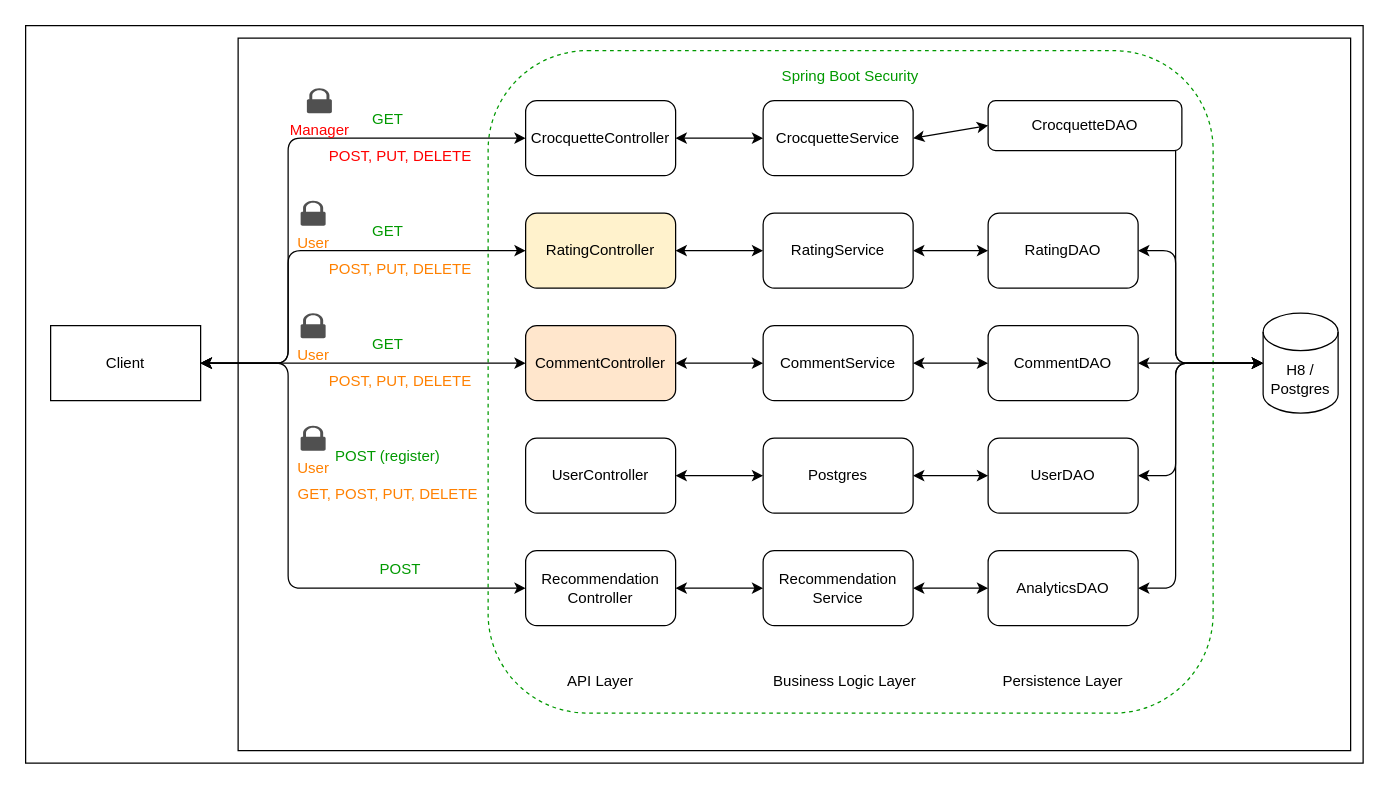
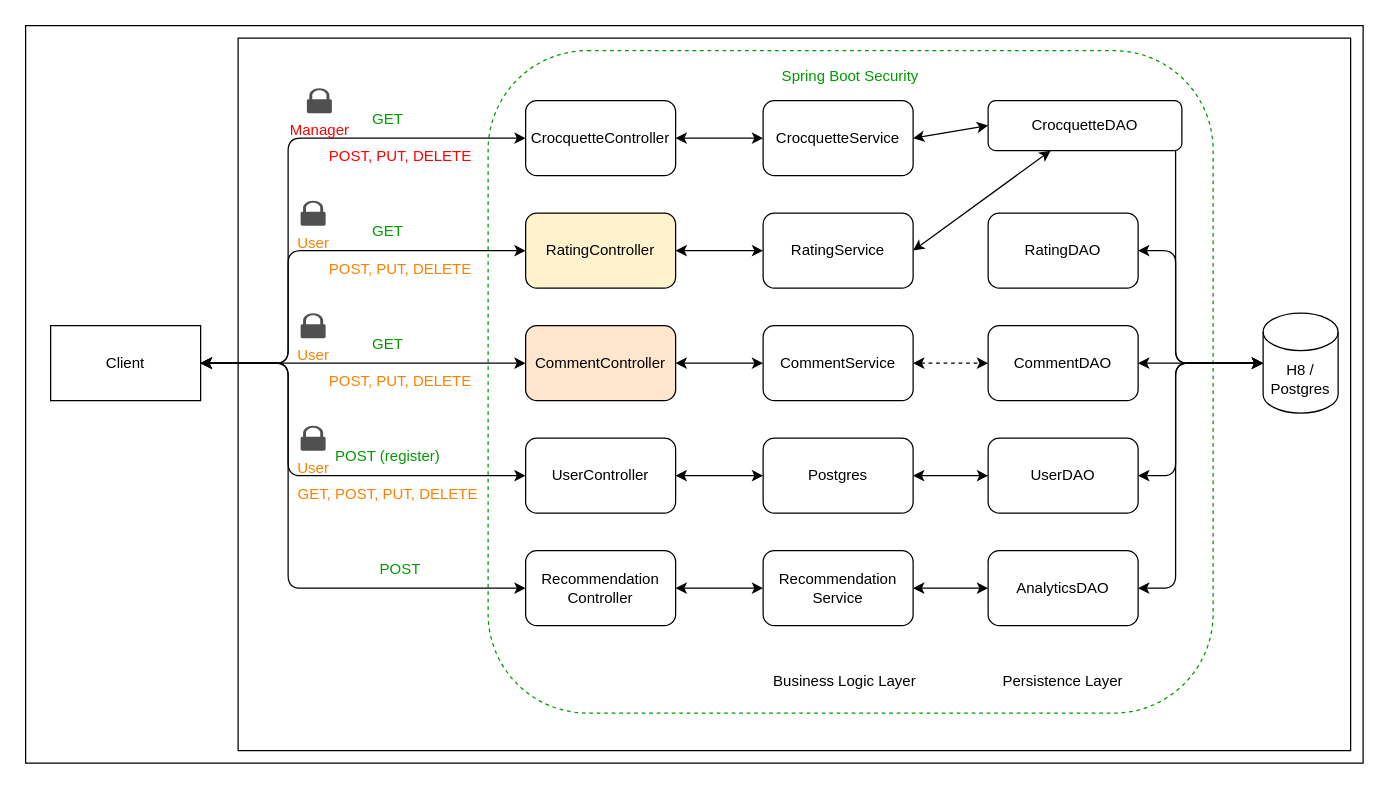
  <mxCell id="0" />
  <mxCell id="1" parent="0" />
  <mxCell id="2" value="" style="rounded=0;whiteSpace=wrap;html=1;fillColor=default;" parent="1" vertex="1"><mxGeometry x="20" y="20" width="1070" height="590" as="geometry" /></mxCell>
  <mxCell id="3" value="" style="rounded=0;whiteSpace=wrap;html=1;fillColor=none;" parent="1" vertex="1"><mxGeometry x="190" y="30" width="890" height="570" as="geometry" /></mxCell>
  <mxCell id="4" value="&lt;font color=&quot;#009900&quot;&gt;Spring Boot Security&lt;br&gt;&lt;br&gt;&lt;br&gt;&lt;br&gt;&lt;br&gt;&lt;br&gt;&lt;br&gt;&lt;br&gt;&lt;br&gt;&lt;br&gt;&lt;br&gt;&lt;br&gt;&lt;br&gt;&lt;br&gt;&lt;br&gt;&lt;br&gt;&lt;br&gt;&lt;br&gt;&lt;br&gt;&lt;br&gt;&lt;br&gt;&lt;br&gt;&lt;br&gt;&lt;br&gt;&lt;br&gt;&lt;br&gt;&lt;br&gt;&lt;br&gt;&lt;br&gt;&lt;br&gt;&lt;br&gt;&lt;br&gt;&lt;br&gt;&lt;br&gt;&lt;br&gt;&lt;/font&gt;" style="rounded=1;whiteSpace=wrap;html=1;dashed=1;fillColor=none;fontColor=#ffffff;strokeColor=#009900;" parent="1" vertex="1"><mxGeometry x="390" y="40" width="580" height="530" as="geometry" /></mxCell>
  <mxCell id="5" style="edgeStyle=none;html=1;exitX=1;exitY=0.5;exitDx=0;exitDy=0;startArrow=classic;startFill=1;" parent="1" source="6" target="8" edge="1"><mxGeometry relative="1" as="geometry" /></mxCell>
  <mxCell id="6" value="CrocquetteController" style="rounded=1;whiteSpace=wrap;html=1;" parent="1" vertex="1"><mxGeometry x="420" y="80" width="120" height="60" as="geometry" /></mxCell>
  <mxCell id="7" style="edgeStyle=none;html=1;exitX=1;exitY=0.5;exitDx=0;exitDy=0;entryX=0;entryY=0.5;entryDx=0;entryDy=0;startArrow=classic;startFill=1;" parent="1" source="8" target="10" edge="1"><mxGeometry relative="1" as="geometry" /></mxCell>
  <mxCell id="8" value="CrocquetteService" style="rounded=1;whiteSpace=wrap;html=1;" parent="1" vertex="1"><mxGeometry x="610" y="80" width="120" height="60" as="geometry" /></mxCell>
  <mxCell id="9" style="edgeStyle=none;html=1;exitX=1;exitY=0.5;exitDx=0;exitDy=0;entryX=0;entryY=0.5;entryDx=0;entryDy=0;entryPerimeter=0;startArrow=classic;startFill=1;" parent="1" source="10" target="13" edge="1"><mxGeometry relative="1" as="geometry"><Array as="points"><mxPoint x="940" y="110" /><mxPoint x="940" y="290" /></Array></mxGeometry></mxCell>
  <mxCell id="10" value="CrocquetteDAO" style="rounded=1;whiteSpace=wrap;html=1;" parent="1" vertex="1"><mxGeometry x="790" y="80" width="155" height="40" as="geometry" /></mxCell>
  <mxCell id="11" style="edgeStyle=none;html=1;exitX=1;exitY=0.5;exitDx=0;exitDy=0;entryX=0;entryY=0.5;entryDx=0;entryDy=0;startArrow=classic;startFill=1;" parent="1" source="12" target="6" edge="1"><mxGeometry relative="1" as="geometry"><Array as="points"><mxPoint x="230" y="290" /><mxPoint x="230" y="110" /></Array></mxGeometry></mxCell>
  <mxCell id="12" value="Client" style="rounded=0;whiteSpace=wrap;html=1;" parent="1" vertex="1"><mxGeometry x="40" y="260" width="120" height="60" as="geometry" /></mxCell>
  <mxCell id="13" value="H8 / Postgres" style="shape=cylinder3;whiteSpace=wrap;html=1;boundedLbl=1;backgroundOutline=1;size=15;rounded=1;" parent="1" vertex="1"><mxGeometry x="1010" y="250" width="60" height="80" as="geometry" /></mxCell>
  <mxCell id="14" style="edgeStyle=none;html=1;exitX=1;exitY=0.5;exitDx=0;exitDy=0;entryX=0;entryY=0.5;entryDx=0;entryDy=0;startArrow=classic;startFill=1;" parent="1" source="16" target="18" edge="1"><mxGeometry relative="1" as="geometry" /></mxCell>
  <mxCell id="15" style="edgeStyle=none;html=1;exitX=0;exitY=0.5;exitDx=0;exitDy=0;startArrow=classic;startFill=1;entryX=1;entryY=0.5;entryDx=0;entryDy=0;" parent="1" source="16" target="12" edge="1"><mxGeometry relative="1" as="geometry"><mxPoint y="290" as="targetPoint" x="250" /></mxGeometry></mxCell>
  <mxCell id="16" value="CommentController" style="rounded=1;whiteSpace=wrap;html=1;fillColor=#ffe6cc;" parent="1" vertex="1"><mxGeometry x="420" y="260" width="120" height="60" as="geometry" /></mxCell>
- <mxCell id="17" style="edgeStyle=none;html=1;exitX=1;exitY=0.5;exitDx=0;exitDy=0;entryX=0;entryY=0.5;entryDx=0;entryDy=0;startArrow=classic;startFill=1;" parent="1" source="18" target="20" edge="1"><mxGeometry relative="1" as="geometry" /></mxCell>
+ <mxCell id="17" style="edgeStyle=none;html=1;exitX=1;exitY=0.5;exitDx=0;exitDy=0;entryX=0;entryY=0.5;entryDx=0;entryDy=0;startArrow=classic;startFill=1;dashed=1;" parent="1" source="18" target="20" edge="1"><mxGeometry relative="1" as="geometry" /></mxCell>
  <mxCell id="18" value="CommentService" style="rounded=1;whiteSpace=wrap;html=1;" parent="1" vertex="1"><mxGeometry x="610" y="260" width="120" height="60" as="geometry" /></mxCell>
  <mxCell id="19" style="edgeStyle=none;html=1;exitX=1;exitY=0.5;exitDx=0;exitDy=0;startArrow=classic;startFill=1;" parent="1" source="20" edge="1"><mxGeometry relative="1" as="geometry"><mxPoint x="1010" y="290" as="targetPoint" /></mxGeometry></mxCell>
  <mxCell id="20" value="CommentDAO" style="rounded=1;whiteSpace=wrap;html=1;" parent="1" vertex="1"><mxGeometry x="790" y="260" width="120" height="60" as="geometry" /></mxCell>
  <mxCell id="21" style="edgeStyle=none;html=1;exitX=1;exitY=0.5;exitDx=0;exitDy=0;entryX=0;entryY=0.5;entryDx=0;entryDy=0;startArrow=classic;startFill=1;" parent="1" source="23" target="25" edge="1"><mxGeometry relative="1" as="geometry" /></mxCell>
  <mxCell id="22" style="edgeStyle=none;html=1;exitX=0;exitY=0.5;exitDx=0;exitDy=0;startArrow=classic;startFill=1;" parent="1" source="23" edge="1"><mxGeometry relative="1" as="geometry"><mxPoint x="160" y="290" as="targetPoint" /><Array as="points"><mxPoint x="230" y="200" /><mxPoint x="230" y="290" /></Array></mxGeometry></mxCell>
  <mxCell id="23" value="RatingController" style="rounded=1;whiteSpace=wrap;html=1;fillColor=#fff2cc;" parent="1" vertex="1"><mxGeometry x="420" y="170" width="120" height="60" as="geometry" /></mxCell>
- <mxCell id="24" style="edgeStyle=none;html=1;exitX=1;exitY=0.5;exitDx=0;exitDy=0;entryX=0;entryY=0.5;entryDx=0;entryDy=0;startArrow=classic;startFill=1;" parent="1" source="25" target="27" edge="1"><mxGeometry relative="1" as="geometry" /></mxCell>
+ <mxCell id="24" style="edgeStyle=none;html=1;exitX=1;exitY=0.5;exitDx=0;exitDy=0;startArrow=classic;startFill=1;" parent="1" source="25" target="10" edge="1"><mxGeometry relative="1" as="geometry" /></mxCell>
  <mxCell id="25" value="RatingService" style="rounded=1;whiteSpace=wrap;html=1;" parent="1" vertex="1"><mxGeometry x="610" y="170" width="120" height="60" as="geometry" /></mxCell>
  <mxCell id="26" style="edgeStyle=none;html=1;exitX=1;exitY=0.5;exitDx=0;exitDy=0;startArrow=classic;startFill=1;" parent="1" source="27" edge="1"><mxGeometry relative="1" as="geometry"><mxPoint x="1010" y="290" as="targetPoint" /><Array as="points"><mxPoint x="940" y="200" /><mxPoint x="940" y="290" /></Array></mxGeometry></mxCell>
  <mxCell id="27" value="RatingDAO" style="rounded=1;whiteSpace=wrap;html=1;" parent="1" vertex="1"><mxGeometry x="790" y="170" width="120" height="60" as="geometry" /></mxCell>
  <mxCell id="28" style="edgeStyle=none;html=1;exitX=1;exitY=0.5;exitDx=0;exitDy=0;startArrow=classic;startFill=1;" parent="1" source="30" target="32" edge="1"><mxGeometry relative="1" as="geometry" /></mxCell>
+ <mxCell id="29" style="edgeStyle=none;html=1;exitX=0;exitY=0.5;exitDx=0;exitDy=0;startArrow=classic;startFill=1;entryX=1;entryY=0.5;entryDx=0;entryDy=0;" parent="1" source="30" target="12" edge="1"><mxGeometry relative="1" as="geometry"><mxPoint y="290" as="targetPoint" x="250" /><Array as="points"><mxPoint x="230" y="380" /><mxPoint x="230" y="290" /></Array></mxGeometry></mxCell>
  <mxCell id="30" value="UserController" style="rounded=1;whiteSpace=wrap;html=1;" parent="1" vertex="1"><mxGeometry x="420" y="350" width="120" height="60" as="geometry" /></mxCell>
  <mxCell id="31" style="edgeStyle=none;html=1;exitX=1;exitY=0.5;exitDx=0;exitDy=0;entryX=0;entryY=0.5;entryDx=0;entryDy=0;startArrow=classic;startFill=1;" parent="1" source="32" target="34" edge="1"><mxGeometry relative="1" as="geometry" /></mxCell>
  <mxCell id="32" value="Postgres" style="rounded=1;whiteSpace=wrap;html=1;" parent="1" vertex="1"><mxGeometry x="610" y="350" width="120" height="60" as="geometry" /></mxCell>
  <mxCell id="33" style="edgeStyle=none;html=1;exitX=1;exitY=0.5;exitDx=0;exitDy=0;startArrow=classic;startFill=1;" parent="1" source="34" edge="1"><mxGeometry relative="1" as="geometry"><mxPoint x="1010" y="290" as="targetPoint" /><Array as="points"><mxPoint x="940" y="380" /><mxPoint x="940" y="290" /></Array></mxGeometry></mxCell>
  <mxCell id="34" value="UserDAO" style="rounded=1;whiteSpace=wrap;html=1;" parent="1" vertex="1"><mxGeometry x="790" y="350" width="120" height="60" as="geometry" /></mxCell>
  <mxCell id="35" style="edgeStyle=none;html=1;exitX=1;exitY=0.5;exitDx=0;exitDy=0;entryX=0;entryY=0.5;entryDx=0;entryDy=0;startArrow=classic;startFill=1;" parent="1" source="37" target="39" edge="1"><mxGeometry relative="1" as="geometry" /></mxCell>
  <mxCell id="36" style="edgeStyle=none;html=1;exitX=0;exitY=0.5;exitDx=0;exitDy=0;startArrow=classic;startFill=1;entryX=1;entryY=0.5;entryDx=0;entryDy=0;" parent="1" source="37" target="12" edge="1"><mxGeometry relative="1" as="geometry"><mxPoint y="290" as="targetPoint" x="250" /><Array as="points"><mxPoint x="230" y="470" /><mxPoint x="230" y="290" /></Array></mxGeometry></mxCell>
  <mxCell id="37" value="Recommendation&lt;br&gt;Controller" style="rounded=1;whiteSpace=wrap;html=1;" parent="1" vertex="1"><mxGeometry x="420" y="440" width="120" height="60" as="geometry" /></mxCell>
  <mxCell id="38" style="edgeStyle=none;html=1;exitX=1;exitY=0.5;exitDx=0;exitDy=0;entryX=0;entryY=0.5;entryDx=0;entryDy=0;startArrow=classic;startFill=1;" parent="1" source="39" target="41" edge="1"><mxGeometry relative="1" as="geometry" /></mxCell>
  <mxCell id="39" value="Recommendation&lt;br&gt;Service" style="rounded=1;whiteSpace=wrap;html=1;" parent="1" vertex="1"><mxGeometry x="610" y="440" width="120" height="60" as="geometry" /></mxCell>
  <mxCell id="40" style="edgeStyle=none;html=1;exitX=1;exitY=0.5;exitDx=0;exitDy=0;startArrow=classic;startFill=1;" parent="1" source="41" edge="1"><mxGeometry relative="1" as="geometry"><mxPoint x="1010" y="290" as="targetPoint" /><Array as="points"><mxPoint x="940" y="470" /><mxPoint x="940" y="290" /></Array></mxGeometry></mxCell>
  <mxCell id="41" value="AnalyticsDAO" style="rounded=1;whiteSpace=wrap;html=1;" parent="1" vertex="1"><mxGeometry x="790" y="440" width="120" height="60" as="geometry" /></mxCell>
- <mxCell id="42" value="API Layer" style="text;strokeColor=none;align=center;fillColor=none;html=1;verticalAlign=middle;whiteSpace=wrap;rounded=0;" parent="1" vertex="1"><mxGeometry x="450" y="530" width="60" height="30" as="geometry" /></mxCell>
  <mxCell id="43" value="Business Logic Layer" style="text;strokeColor=none;align=center;fillColor=none;html=1;verticalAlign=middle;whiteSpace=wrap;rounded=0;" parent="1" vertex="1"><mxGeometry x="617" y="530" width="117" height="30" as="geometry" /></mxCell>
  <mxCell id="44" value="Persistence Layer" style="text;strokeColor=none;align=center;fillColor=none;html=1;verticalAlign=middle;whiteSpace=wrap;rounded=0;" parent="1" vertex="1"><mxGeometry x="800" y="530" width="100" height="30" as="geometry" /></mxCell>
  <mxCell id="45" value="&lt;font color=&quot;#009900&quot;&gt;GET&lt;/font&gt;" style="text;strokeColor=none;align=center;fillColor=none;html=1;verticalAlign=middle;whiteSpace=wrap;rounded=0;" parent="1" vertex="1"><mxGeometry x="280" y="80" width="60" height="30" as="geometry" /></mxCell>
  <mxCell id="46" value="&lt;font color=&quot;#009900&quot;&gt;GET&lt;/font&gt;" style="text;strokeColor=none;align=center;fillColor=none;html=1;verticalAlign=middle;whiteSpace=wrap;rounded=0;" parent="1" vertex="1"><mxGeometry x="280" y="170" width="60" height="30" as="geometry" /></mxCell>
  <mxCell id="47" value="&lt;font color=&quot;#009900&quot;&gt;GET&lt;/font&gt;" style="text;strokeColor=none;align=center;fillColor=none;html=1;verticalAlign=middle;whiteSpace=wrap;rounded=0;" parent="1" vertex="1"><mxGeometry x="280" y="260" width="60" height="30" as="geometry" /></mxCell>
  <mxCell id="48" value="&lt;font color=&quot;#009900&quot;&gt;POST&lt;/font&gt;" style="text;strokeColor=none;align=center;fillColor=none;html=1;verticalAlign=middle;whiteSpace=wrap;rounded=0;" parent="1" vertex="1"><mxGeometry x="290" y="440" width="60" height="30" as="geometry" /></mxCell>
  <mxCell id="49" value="&lt;font color=&quot;#ff0000&quot;&gt;POST, PUT, DELETE&lt;/font&gt;" style="text;strokeColor=none;align=center;fillColor=none;html=1;verticalAlign=middle;whiteSpace=wrap;rounded=0;" parent="1" vertex="1"><mxGeometry y="110" width="140" height="30" as="geometry" x="250" /></mxCell>
  <mxCell id="50" value="&lt;font color=&quot;#ff8000&quot;&gt;POST, PUT, DELETE&lt;/font&gt;" style="text;strokeColor=none;align=center;fillColor=none;html=1;verticalAlign=middle;whiteSpace=wrap;rounded=0;" parent="1" vertex="1"><mxGeometry y="200" width="140" height="30" as="geometry" x="250" /></mxCell>
  <mxCell id="51" value="&lt;font color=&quot;#ff8000&quot;&gt;POST, PUT, DELETE&lt;/font&gt;" style="text;strokeColor=none;align=center;fillColor=none;html=1;verticalAlign=middle;whiteSpace=wrap;rounded=0;" parent="1" vertex="1"><mxGeometry y="290" width="140" height="30" as="geometry" x="250" /></mxCell>
  <mxCell id="52" value="&lt;font color=&quot;#ff8000&quot;&gt;GET, POST, PUT, DELETE&lt;/font&gt;" style="text;strokeColor=none;align=center;fillColor=none;html=1;verticalAlign=middle;whiteSpace=wrap;rounded=0;" parent="1" vertex="1"><mxGeometry x="230" y="380" width="160" height="30" as="geometry" /></mxCell>
  <mxCell id="53" value="&lt;font color=&quot;#009900&quot;&gt;POST (register)&lt;/font&gt;" style="text;strokeColor=none;align=center;fillColor=none;html=1;verticalAlign=middle;whiteSpace=wrap;rounded=0;" parent="1" vertex="1"><mxGeometry x="245" y="350" width="130" height="30" as="geometry" /></mxCell>
  <mxCell id="54" value="&lt;font color=&quot;#ff0000&quot;&gt;Manager&lt;/font&gt;" style="sketch=0;pointerEvents=1;shadow=0;dashed=0;html=1;strokeColor=none;fillColor=#505050;labelPosition=center;verticalLabelPosition=bottom;verticalAlign=top;outlineConnect=0;align=center;shape=mxgraph.office.security.lock_protected;fontColor=#FFFF33;" parent="1" vertex="1"><mxGeometry x="245" y="70" width="20" height="20" as="geometry" /></mxCell>
  <mxCell id="55" value="&lt;font color=&quot;#ff8000&quot;&gt;User&lt;/font&gt;" style="sketch=0;pointerEvents=1;shadow=0;dashed=0;html=1;strokeColor=none;fillColor=#505050;labelPosition=center;verticalLabelPosition=bottom;verticalAlign=top;outlineConnect=0;align=center;shape=mxgraph.office.security.lock_protected;fontColor=#FFFF33;" parent="1" vertex="1"><mxGeometry x="240" y="160" width="20" height="20" as="geometry" /></mxCell>
  <mxCell id="56" value="&lt;font color=&quot;#ff8000&quot;&gt;User&lt;/font&gt;" style="sketch=0;pointerEvents=1;shadow=0;dashed=0;html=1;strokeColor=none;fillColor=#505050;labelPosition=center;verticalLabelPosition=bottom;verticalAlign=top;outlineConnect=0;align=center;shape=mxgraph.office.security.lock_protected;fontColor=#FFFF33;" parent="1" vertex="1"><mxGeometry x="240" y="250" width="20" height="20" as="geometry" /></mxCell>
  <mxCell id="57" value="&lt;font color=&quot;#ff8000&quot;&gt;User&lt;/font&gt;" style="sketch=0;pointerEvents=1;shadow=0;dashed=0;html=1;strokeColor=none;fillColor=#505050;labelPosition=center;verticalLabelPosition=bottom;verticalAlign=top;outlineConnect=0;align=center;shape=mxgraph.office.security.lock_protected;fontColor=#FFFF33;" parent="1" vertex="1"><mxGeometry x="240" y="340" width="20" height="20" as="geometry" /></mxCell>
